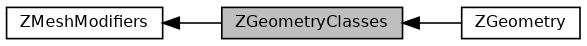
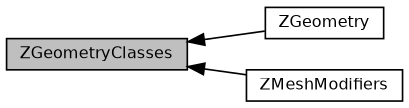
  digraph {
    rankdir=LR
    node [color=black fillcolor=white fontname=Helvetica fontsize=10 shape=record style=filled]
    edge [dir=back fontname=Helvetica fontsize=10 labelfontname=Helvetica labelfontsize=10 shape=plaintext style=solid]
    n1 [height=0.2 label=ZGeometry width=0.4]
    n2 [fillcolor=grey75 fontcolor=black height=0.2 label=ZGeometryClasses width=0.4]
    n3 [height=0.2 label=ZMeshModifiers width=0.4]
    n2 -> n1
-   n3 -> n2
+   n2 -> n3
  }
